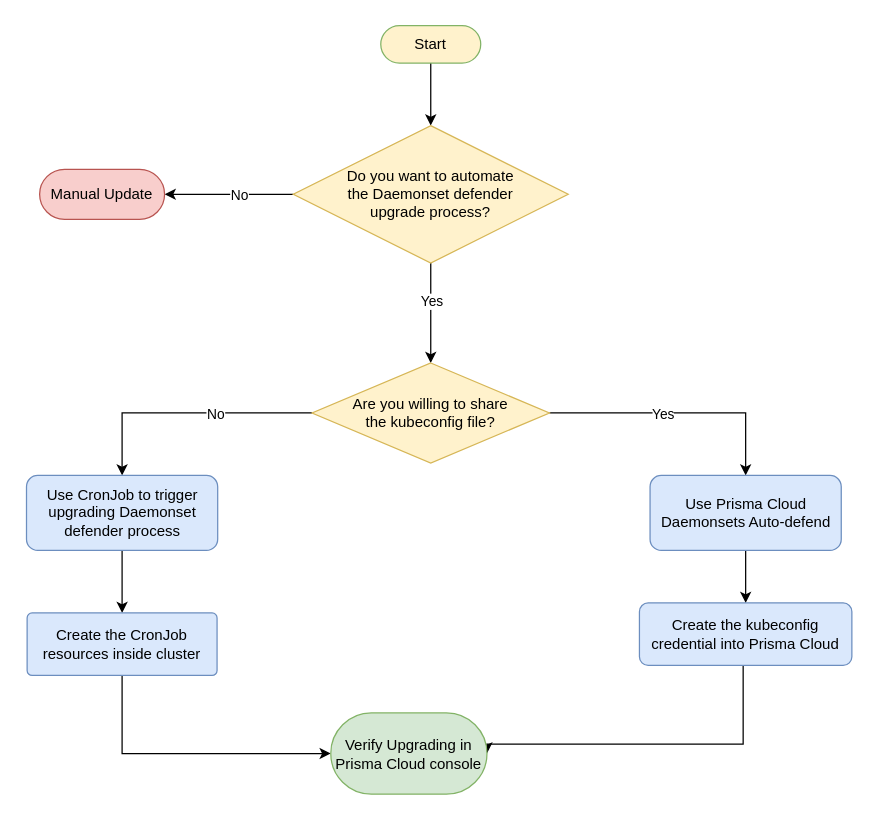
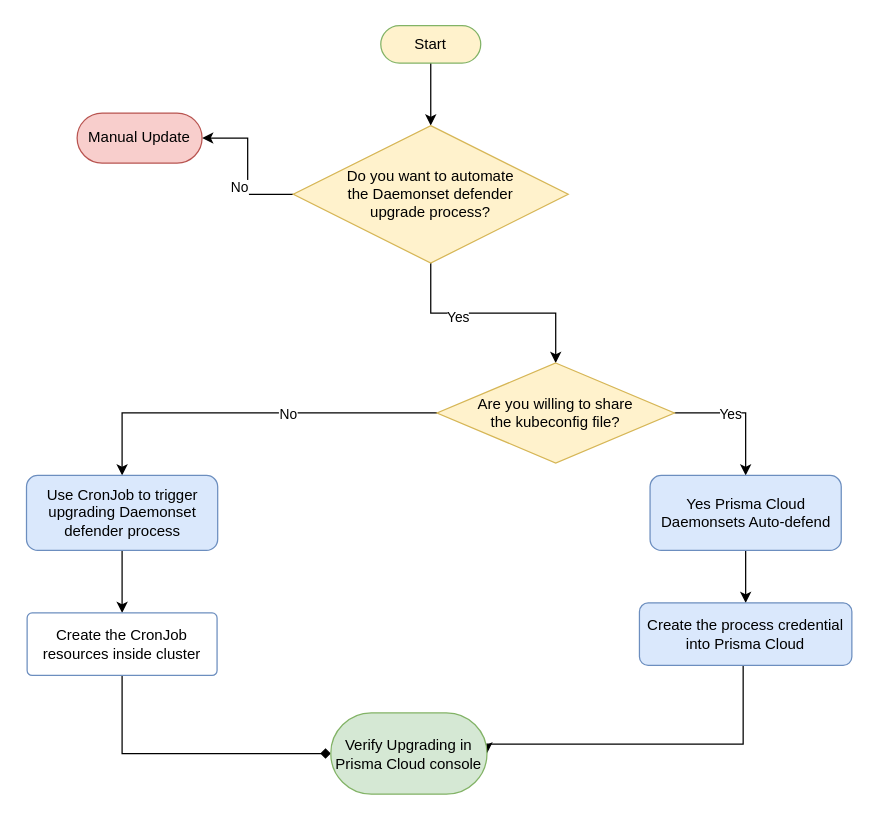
  <mxCell id="0" />
  <mxCell id="1" parent="0" />
  <mxCell id="2" style="edgeStyle=orthogonalEdgeStyle;rounded=0;orthogonalLoop=1;jettySize=auto;html=1;entryX=0.5;entryY=0;entryDx=0;entryDy=0;" edge="1" parent="1" source="3" target="8"><mxGeometry relative="1" as="geometry" /></mxCell>
  <mxCell id="3" value="Start" style="rounded=1;whiteSpace=wrap;html=1;arcSize=50;fillColor=#fff2cc;strokeColor=#82b366;" vertex="1" parent="1"><mxGeometry x="304" y="20" width="80" height="30" as="geometry" /></mxCell>
  <mxCell id="4" style="edgeStyle=orthogonalEdgeStyle;rounded=0;orthogonalLoop=1;jettySize=auto;html=1;" edge="1" parent="1" source="8" target="9"><mxGeometry relative="1" as="geometry" /></mxCell>
  <mxCell id="5" value="No" style="edgeLabel;html=1;align=center;verticalAlign=middle;resizable=0;points=[];" vertex="1" connectable="0" parent="4"><mxGeometry x="-0.283" relative="1" as="geometry"><mxPoint x="-7" as="offset" /></mxGeometry></mxCell>
  <mxCell id="6" style="edgeStyle=orthogonalEdgeStyle;rounded=0;orthogonalLoop=1;jettySize=auto;html=1;entryX=0.5;entryY=0;entryDx=0;entryDy=0;" edge="1" parent="1" source="8" target="14"><mxGeometry relative="1" as="geometry" /></mxCell>
  <mxCell id="7" value="Yes" style="edgeLabel;html=1;align=center;verticalAlign=middle;resizable=0;points=[];" vertex="1" connectable="0" parent="6"><mxGeometry x="-0.325" relative="1" as="geometry"><mxPoint y="3" as="offset" /></mxGeometry></mxCell>
  <mxCell id="8" value="Do you want to automate &lt;br&gt;the Daemonset defender &lt;br&gt;upgrade process?" style="rhombus;whiteSpace=wrap;html=1;verticalAlign=middle;fillColor=#fff2cc;strokeColor=#d6b656;" vertex="1" parent="1"><mxGeometry x="234" y="100" width="220" height="110" as="geometry" /></mxCell>
- <mxCell id="9" value="Manual Update" style="rounded=1;whiteSpace=wrap;html=1;fillColor=#f8cecc;strokeColor=#b85450;arcSize=50;" vertex="1" parent="1"><mxGeometry x="31" y="135" width="100" height="40" as="geometry" /></mxCell>
+ <mxCell id="9" value="Manual Update" style="rounded=1;whiteSpace=wrap;html=1;fillColor=#f8cecc;strokeColor=#b85450;arcSize=50;" vertex="1" parent="1"><mxGeometry x="61" y="90" width="100" height="40" as="geometry" /></mxCell>
  <mxCell id="10" style="edgeStyle=orthogonalEdgeStyle;rounded=0;orthogonalLoop=1;jettySize=auto;html=1;entryX=0.5;entryY=0;entryDx=0;entryDy=0;exitX=1;exitY=0.5;exitDx=0;exitDy=0;" edge="1" parent="1" source="14" target="16"><mxGeometry relative="1" as="geometry"><mxPoint x="406" y="330" as="sourcePoint" /></mxGeometry></mxCell>
  <mxCell id="11" value="Yes" style="edgeLabel;html=1;align=center;verticalAlign=middle;resizable=0;points=[];" vertex="1" connectable="0" parent="10"><mxGeometry x="-0.074" y="3" relative="1" as="geometry"><mxPoint x="-6" y="3" as="offset" /></mxGeometry></mxCell>
  <mxCell id="12" style="edgeStyle=orthogonalEdgeStyle;rounded=0;orthogonalLoop=1;jettySize=auto;html=1;entryX=0.5;entryY=0;entryDx=0;entryDy=0;" edge="1" parent="1" source="14" target="20"><mxGeometry relative="1" as="geometry" /></mxCell>
  <mxCell id="13" value="No" style="edgeLabel;html=1;align=center;verticalAlign=middle;resizable=0;points=[];" vertex="1" connectable="0" parent="12"><mxGeometry x="-0.156" relative="1" as="geometry"><mxPoint x="7" as="offset" /></mxGeometry></mxCell>
- <mxCell id="14" value="Are you willing to share&lt;br&gt;the kubeconfig file?" style="rhombus;whiteSpace=wrap;html=1;fillColor=#fff2cc;strokeColor=#d6b656;" vertex="1" parent="1"><mxGeometry x="249" y="290" width="190" height="80" as="geometry" /></mxCell>
+ <mxCell id="14" value="Are you willing to share&lt;br&gt;the kubeconfig file?" style="rhombus;whiteSpace=wrap;html=1;fillColor=#fff2cc;strokeColor=#d6b656;" vertex="1" parent="1"><mxGeometry x="349" y="290" width="190" height="80" as="geometry" /></mxCell>
  <mxCell id="15" style="edgeStyle=orthogonalEdgeStyle;rounded=0;orthogonalLoop=1;jettySize=auto;html=1;entryX=0.5;entryY=0;entryDx=0;entryDy=0;" edge="1" parent="1" source="16" target="18"><mxGeometry relative="1" as="geometry" /></mxCell>
- <mxCell id="16" value="Use Prisma Cloud Daemonsets Auto-defend" style="rounded=1;whiteSpace=wrap;html=1;fillColor=#dae8fc;strokeColor=#6c8ebf;" vertex="1" parent="1"><mxGeometry x="519.5" y="380" width="153" height="60" as="geometry" /></mxCell>
+ <mxCell id="16" value="Yes Prisma Cloud Daemonsets Auto-defend" style="rounded=1;whiteSpace=wrap;html=1;fillColor=#dae8fc;strokeColor=#6c8ebf;" vertex="1" parent="1"><mxGeometry x="519.5" y="380" width="153" height="60" as="geometry" /></mxCell>
  <mxCell id="17" style="edgeStyle=orthogonalEdgeStyle;rounded=0;orthogonalLoop=1;jettySize=auto;html=1;entryX=1;entryY=0.5;entryDx=0;entryDy=0;" edge="1" parent="1" source="18" target="23"><mxGeometry relative="1" as="geometry"><Array as="points"><mxPoint x="594" y="595" /></Array></mxGeometry></mxCell>
- <mxCell id="18" value="Create the kubeconfig credential into Prisma Cloud" style="rounded=1;whiteSpace=wrap;html=1;fillColor=#dae8fc;strokeColor=#6c8ebf;arcSize=14;" vertex="1" parent="1"><mxGeometry x="511" y="482" width="170" height="50" as="geometry" /></mxCell>
+ <mxCell id="18" value="Create the process credential into Prisma Cloud" style="rounded=1;whiteSpace=wrap;html=1;fillColor=#dae8fc;strokeColor=#6c8ebf;arcSize=14;" vertex="1" parent="1"><mxGeometry x="511" y="482" width="170" height="50" as="geometry" /></mxCell>
  <mxCell id="19" style="edgeStyle=orthogonalEdgeStyle;rounded=0;orthogonalLoop=1;jettySize=auto;html=1;" edge="1" parent="1" source="20" target="22"><mxGeometry relative="1" as="geometry" /></mxCell>
  <mxCell id="20" value="Use CronJob to trigger upgrading Daemonset defender process" style="rounded=1;whiteSpace=wrap;html=1;fillColor=#dae8fc;strokeColor=#6c8ebf;" vertex="1" parent="1"><mxGeometry x="20.5" y="380" width="153" height="60" as="geometry" /></mxCell>
- <mxCell id="21" style="edgeStyle=orthogonalEdgeStyle;rounded=0;orthogonalLoop=1;jettySize=auto;html=1;exitX=0.5;exitY=1;exitDx=0;exitDy=0;entryX=0;entryY=0.5;entryDx=0;entryDy=0;" edge="1" parent="1" source="22" target="23"><mxGeometry relative="1" as="geometry" /></mxCell>
- <mxCell id="22" value="Create the CronJob resources inside cluster" style="rounded=1;whiteSpace=wrap;html=1;fillColor=#dae8fc;strokeColor=#6c8ebf;arcSize=8;" vertex="1" parent="1"><mxGeometry x="21" y="490" width="152" height="50" as="geometry" /></mxCell>
+ <mxCell id="21" style="edgeStyle=orthogonalEdgeStyle;rounded=0;orthogonalLoop=1;jettySize=auto;html=1;exitX=0.5;exitY=1;exitDx=0;exitDy=0;entryX=0;entryY=0.5;entryDx=0;entryDy=0;endArrow=diamond;" edge="1" parent="1" source="22" target="23"><mxGeometry relative="1" as="geometry" /></mxCell>
+ <mxCell id="22" value="Create the CronJob resources inside cluster" style="rounded=1;whiteSpace=wrap;html=1;fillColor=#ffffff;strokeColor=#6c8ebf;arcSize=8;" vertex="1" parent="1"><mxGeometry x="21" y="490" width="152" height="50" as="geometry" /></mxCell>
  <mxCell id="23" value="Verify Upgrading in Prisma Cloud console" style="rounded=1;whiteSpace=wrap;html=1;fillColor=#d5e8d4;strokeColor=#82b366;arcSize=50;" vertex="1" parent="1"><mxGeometry x="264" y="570" width="125" height="65" as="geometry" /></mxCell>
